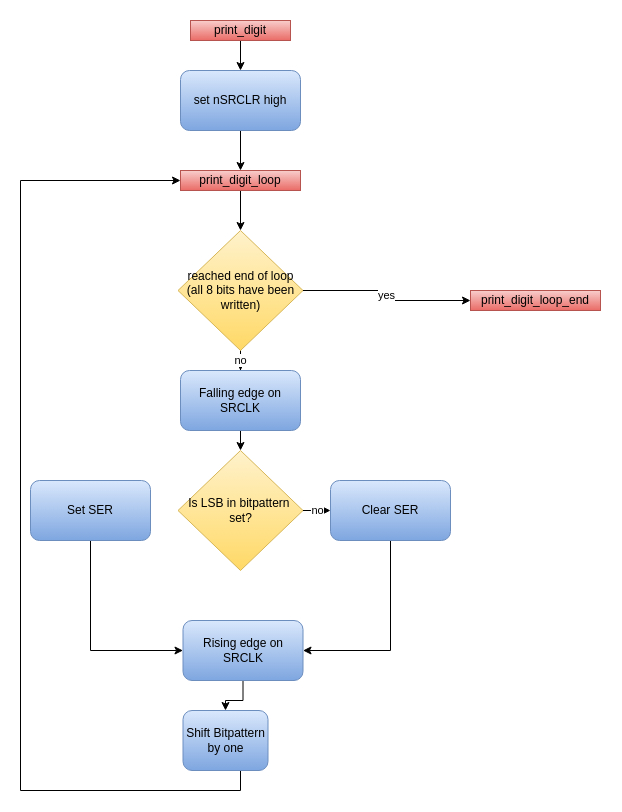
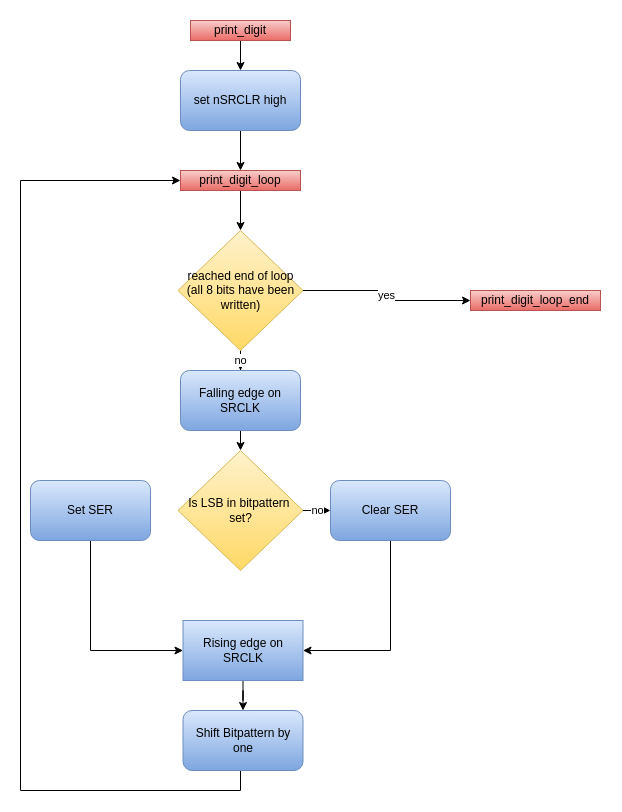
  <mxCell id="0" />
  <mxCell id="1" parent="0" />
  <mxCell id="2" style="edgeStyle=orthogonalEdgeStyle;rounded=0;orthogonalLoop=1;jettySize=auto;html=1;exitX=0.5;exitY=1;exitDx=0;exitDy=0;entryX=0.5;entryY=0;entryDx=0;entryDy=0;" parent="1" source="3" target="5" edge="1"><mxGeometry relative="1" as="geometry" /></mxCell>
  <mxCell id="3" value="print_digit" style="text;html=1;strokeColor=#b85450;fillColor=#f8cecc;align=center;verticalAlign=middle;whiteSpace=wrap;rounded=0;gradientColor=#ea6b66;" parent="1" vertex="1"><mxGeometry x="190" y="20" width="100" height="20" as="geometry" /></mxCell>
  <mxCell id="4" style="edgeStyle=orthogonalEdgeStyle;rounded=0;orthogonalLoop=1;jettySize=auto;html=1;exitX=0.5;exitY=1;exitDx=0;exitDy=0;entryX=0.5;entryY=0;entryDx=0;entryDy=0;" parent="1" source="5" target="7" edge="1"><mxGeometry relative="1" as="geometry" /></mxCell>
  <mxCell id="5" value="set nSRCLR high" style="rounded=1;whiteSpace=wrap;html=1;gradientColor=#7ea6e0;fillColor=#dae8fc;strokeColor=#6c8ebf;" parent="1" vertex="1"><mxGeometry x="180" y="70" width="120" height="60" as="geometry" /></mxCell>
  <mxCell id="6" style="edgeStyle=orthogonalEdgeStyle;rounded=0;orthogonalLoop=1;jettySize=auto;html=1;exitX=0.5;exitY=1;exitDx=0;exitDy=0;entryX=0.5;entryY=0;entryDx=0;entryDy=0;" parent="1" source="7" target="10" edge="1"><mxGeometry relative="1" as="geometry" /></mxCell>
  <mxCell id="7" value="print_digit_loop" style="text;html=1;strokeColor=#b85450;fillColor=#f8cecc;align=center;verticalAlign=middle;whiteSpace=wrap;rounded=0;gradientColor=#ea6b66;" parent="1" vertex="1"><mxGeometry x="180" y="170" width="120" height="20" as="geometry" /></mxCell>
  <mxCell id="8" value="yes" style="edgeStyle=orthogonalEdgeStyle;rounded=0;orthogonalLoop=1;jettySize=auto;html=1;exitX=1;exitY=0.5;exitDx=0;exitDy=0;entryX=0;entryY=0.5;entryDx=0;entryDy=0;" parent="1" source="10" target="11" edge="1"><mxGeometry relative="1" as="geometry" /></mxCell>
  <mxCell id="9" value="no" style="edgeStyle=orthogonalEdgeStyle;rounded=0;orthogonalLoop=1;jettySize=auto;html=1;exitX=0.5;exitY=1;exitDx=0;exitDy=0;" parent="1" source="10" target="15" edge="1"><mxGeometry relative="1" as="geometry" /></mxCell>
  <mxCell id="10" value="&lt;div&gt;reached end of loop&lt;/div&gt;&lt;div&gt;(all 8 bits have been written)&lt;br&gt;&lt;/div&gt;" style="rhombus;whiteSpace=wrap;html=1;gradientColor=#ffd966;fillColor=#fff2cc;strokeColor=#d6b656;" parent="1" vertex="1"><mxGeometry x="177.5" y="230" width="125" height="120" as="geometry" /></mxCell>
  <mxCell id="11" value="print_digit_loop_end" style="text;html=1;strokeColor=#b85450;fillColor=#f8cecc;align=center;verticalAlign=middle;whiteSpace=wrap;rounded=0;gradientColor=#ea6b66;" parent="1" vertex="1"><mxGeometry x="470" y="290" width="130" height="20" as="geometry" /></mxCell>
  <mxCell id="12" value="no" style="edgeStyle=orthogonalEdgeStyle;rounded=0;orthogonalLoop=1;jettySize=auto;html=1;exitX=1;exitY=0.5;exitDx=0;exitDy=0;entryX=0;entryY=0.5;entryDx=0;entryDy=0;" parent="1" source="13" target="19" edge="1"><mxGeometry relative="1" as="geometry" /></mxCell>
  <mxCell id="13" value="Is LSB in bitpattern&amp;nbsp; set?" style="rhombus;whiteSpace=wrap;html=1;gradientColor=#ffd966;fillColor=#fff2cc;strokeColor=#d6b656;" parent="1" vertex="1"><mxGeometry x="177.5" y="450" width="125" height="120" as="geometry" /></mxCell>
  <mxCell id="14" style="edgeStyle=orthogonalEdgeStyle;rounded=0;orthogonalLoop=1;jettySize=auto;html=1;exitX=0.5;exitY=1;exitDx=0;exitDy=0;entryX=0.5;entryY=0;entryDx=0;entryDy=0;" parent="1" source="15" target="13" edge="1"><mxGeometry relative="1" as="geometry" /></mxCell>
  <mxCell id="15" value="Falling edge on SRCLK" style="rounded=1;whiteSpace=wrap;html=1;gradientColor=#7ea6e0;fillColor=#dae8fc;strokeColor=#6c8ebf;" parent="1" vertex="1"><mxGeometry x="180" y="370" width="120" height="60" as="geometry" /></mxCell>
  <mxCell id="16" style="edgeStyle=orthogonalEdgeStyle;rounded=0;orthogonalLoop=1;jettySize=auto;html=1;exitX=0.5;exitY=1;exitDx=0;exitDy=0;entryX=0;entryY=0.5;entryDx=0;entryDy=0;" parent="1" source="17" target="22" edge="1"><mxGeometry relative="1" as="geometry" /></mxCell>
  <mxCell id="17" value="Set SER" style="rounded=1;whiteSpace=wrap;html=1;gradientColor=#7ea6e0;fillColor=#dae8fc;strokeColor=#6c8ebf;" parent="1" vertex="1"><mxGeometry x="30" y="480" width="120" height="60" as="geometry" /></mxCell>
  <mxCell id="18" style="edgeStyle=orthogonalEdgeStyle;rounded=0;orthogonalLoop=1;jettySize=auto;html=1;entryX=1;entryY=0.5;entryDx=0;entryDy=0;" parent="1" source="19" target="22" edge="1"><mxGeometry relative="1" as="geometry"><Array as="points"><mxPoint x="390" y="650" /></Array></mxGeometry></mxCell>
  <mxCell id="19" value="Clear SER" style="rounded=1;whiteSpace=wrap;html=1;gradientColor=#7ea6e0;fillColor=#dae8fc;strokeColor=#6c8ebf;" parent="1" vertex="1"><mxGeometry x="330" y="480" width="120" height="60" as="geometry" /></mxCell>
  <mxCell id="20" style="edgeStyle=orthogonalEdgeStyle;rounded=0;orthogonalLoop=1;jettySize=auto;html=1;entryX=0;entryY=0.5;entryDx=0;entryDy=0;exitX=0.5;exitY=1;exitDx=0;exitDy=0;" parent="1" source="23" target="7" edge="1"><mxGeometry relative="1" as="geometry"><Array as="points"><mxPoint x="240" y="790" /><mxPoint x="20" y="790" /><mxPoint x="20" y="180" /></Array><mxPoint x="240" y="750" as="sourcePoint" /></mxGeometry></mxCell>
  <mxCell id="21" value="" style="edgeStyle=orthogonalEdgeStyle;rounded=0;orthogonalLoop=1;jettySize=auto;html=1;" parent="1" source="22" target="23" edge="1"><mxGeometry relative="1" as="geometry" /></mxCell>
- <mxCell id="22" value="Rising edge on SRCLK" style="rounded=1;whiteSpace=wrap;html=1;gradientColor=#7ea6e0;fillColor=#dae8fc;strokeColor=#6c8ebf;" parent="1" vertex="1"><mxGeometry x="182.5" y="620" width="120" height="60" as="geometry" /></mxCell>
- <mxCell id="23" value="Shift Bitpattern by one" style="rounded=1;whiteSpace=wrap;html=1;fillColor=#dae8fc;strokeColor=#6c8ebf;gradientColor=#7ea6e0;" parent="1" vertex="1"><mxGeometry x="182.5" y="710" width="85" height="60" as="geometry" /></mxCell>
+ <mxCell id="22" value="Rising edge on SRCLK" style="whiteSpace=wrap;html=1;gradientColor=#7ea6e0;fillColor=#dae8fc;strokeColor=#6c8ebf;rounded=0;" parent="1" vertex="1"><mxGeometry x="182.5" y="620" width="120" height="60" as="geometry" /></mxCell>
+ <mxCell id="23" value="Shift Bitpattern by one" style="rounded=1;whiteSpace=wrap;html=1;fillColor=#dae8fc;strokeColor=#6c8ebf;gradientColor=#7ea6e0;" parent="1" vertex="1"><mxGeometry x="182.5" y="710" width="120" height="60" as="geometry" /></mxCell>
